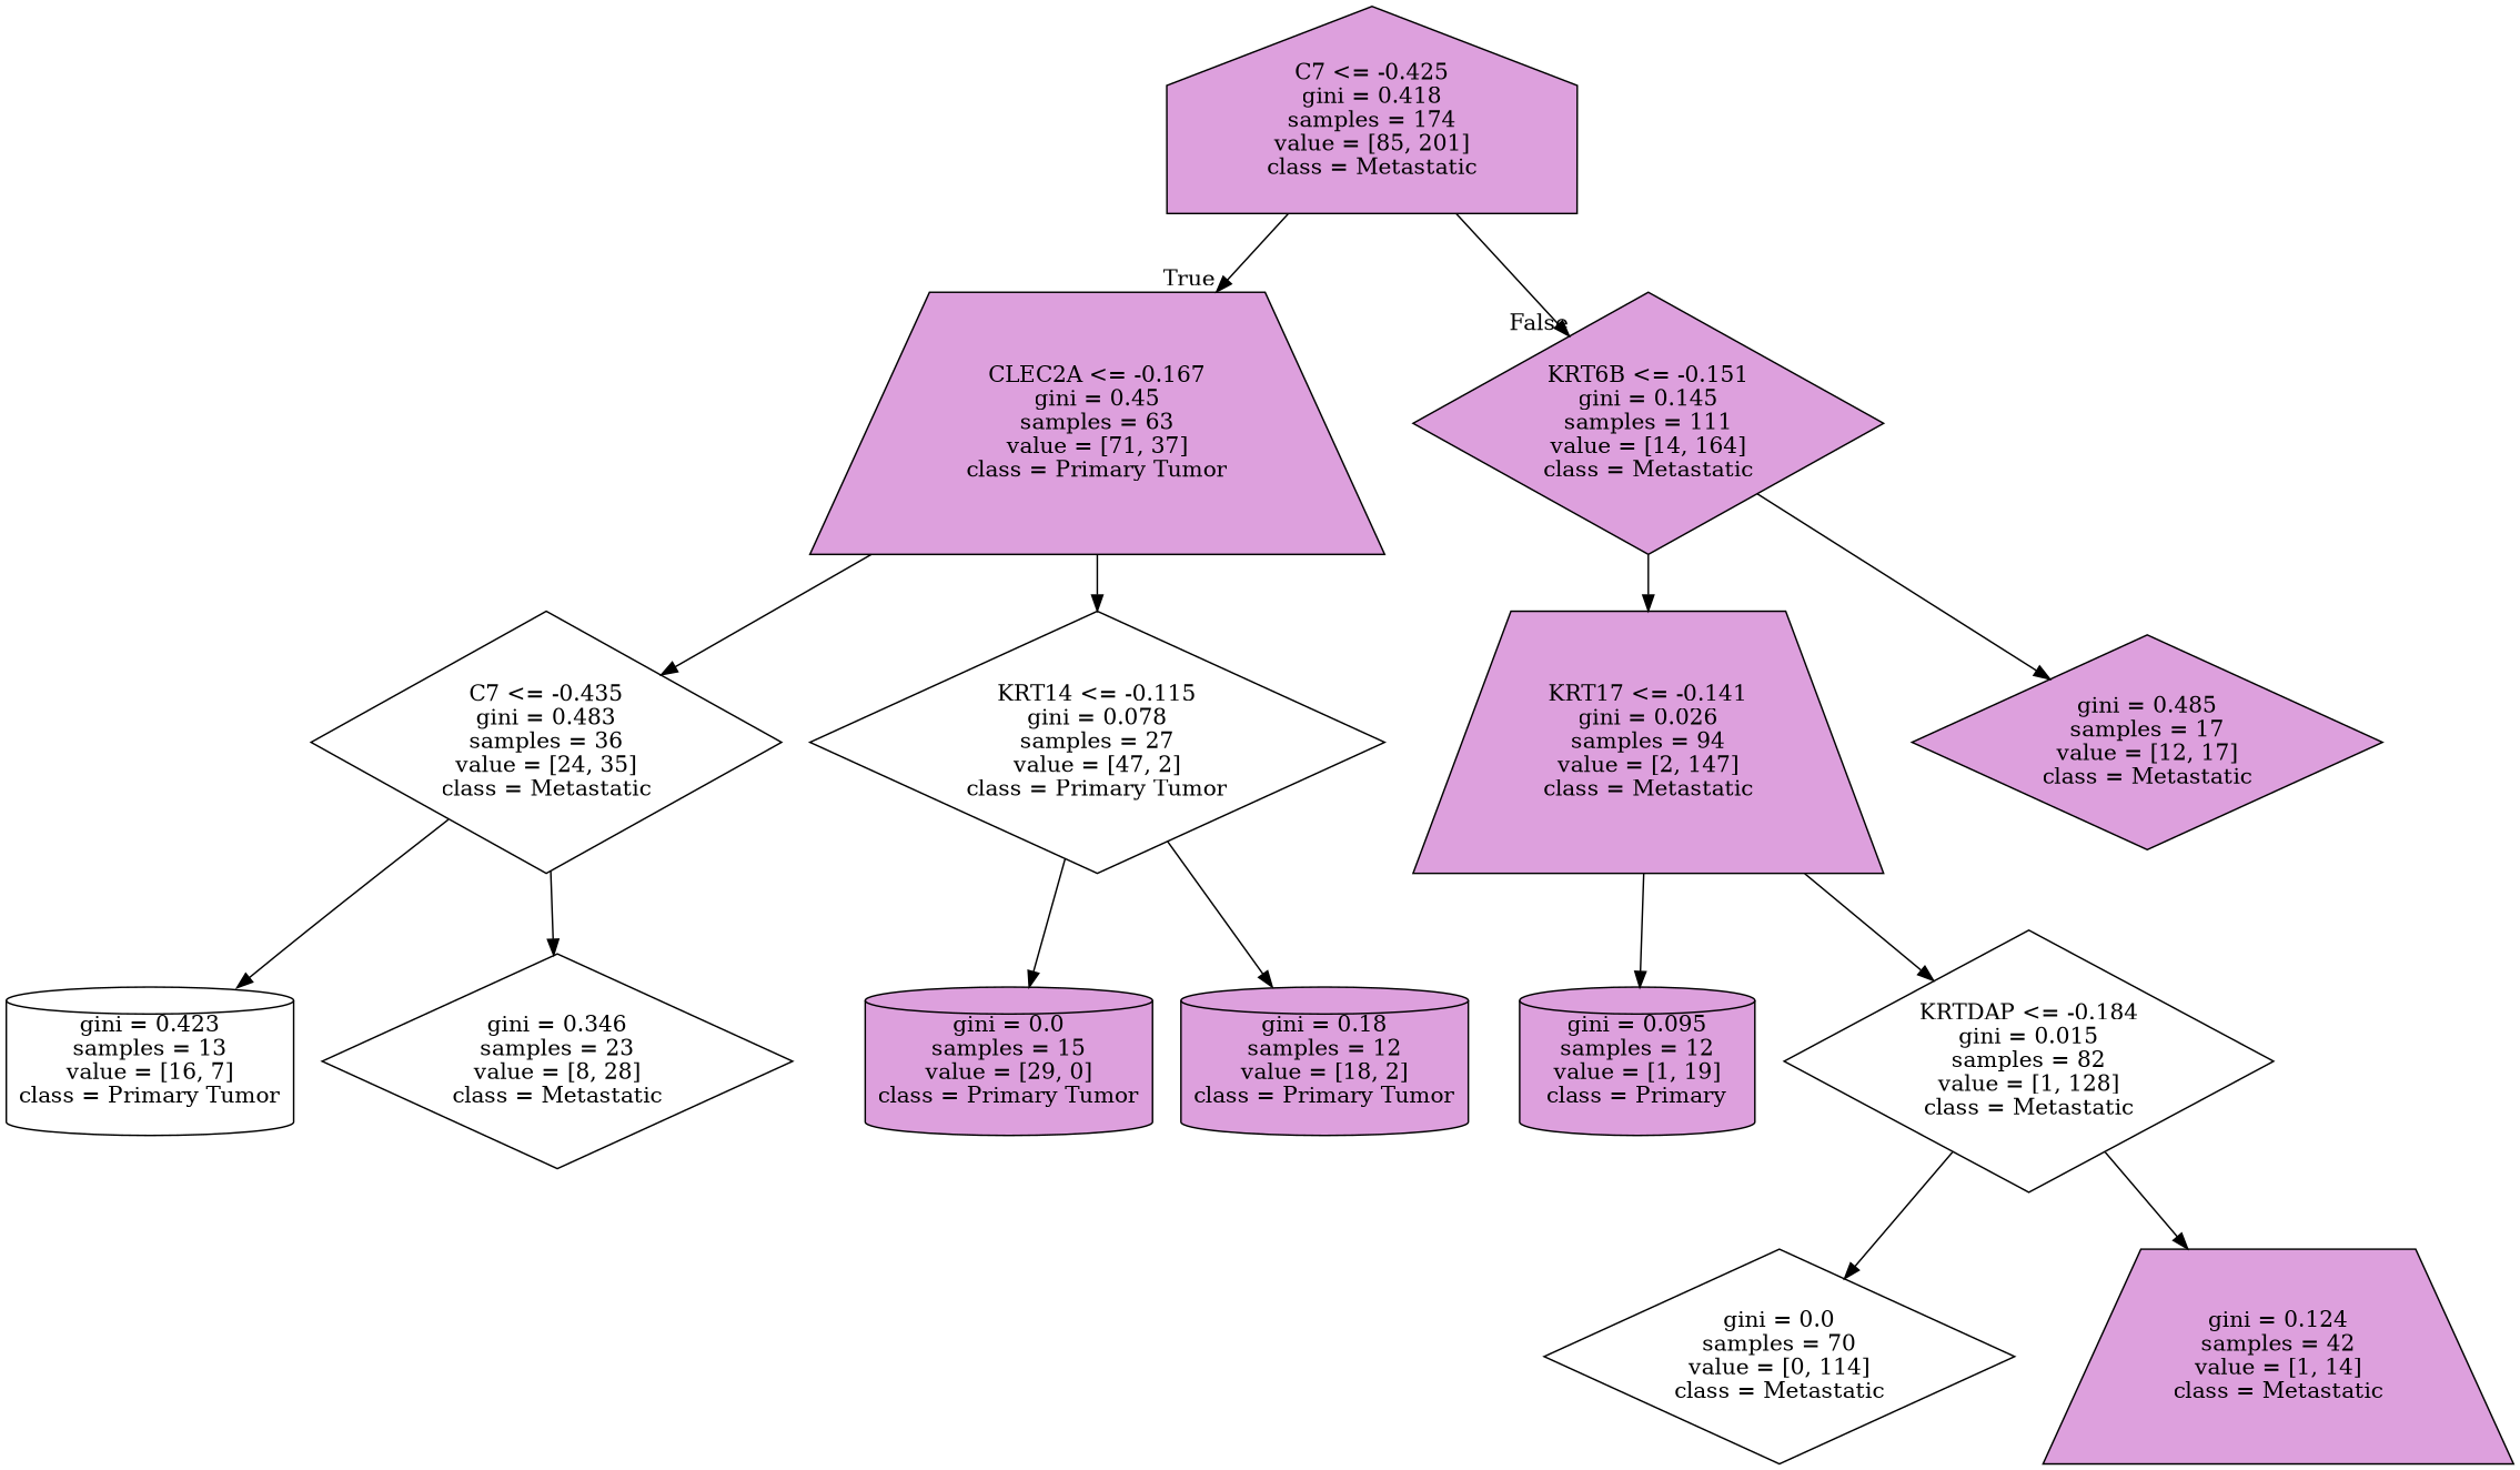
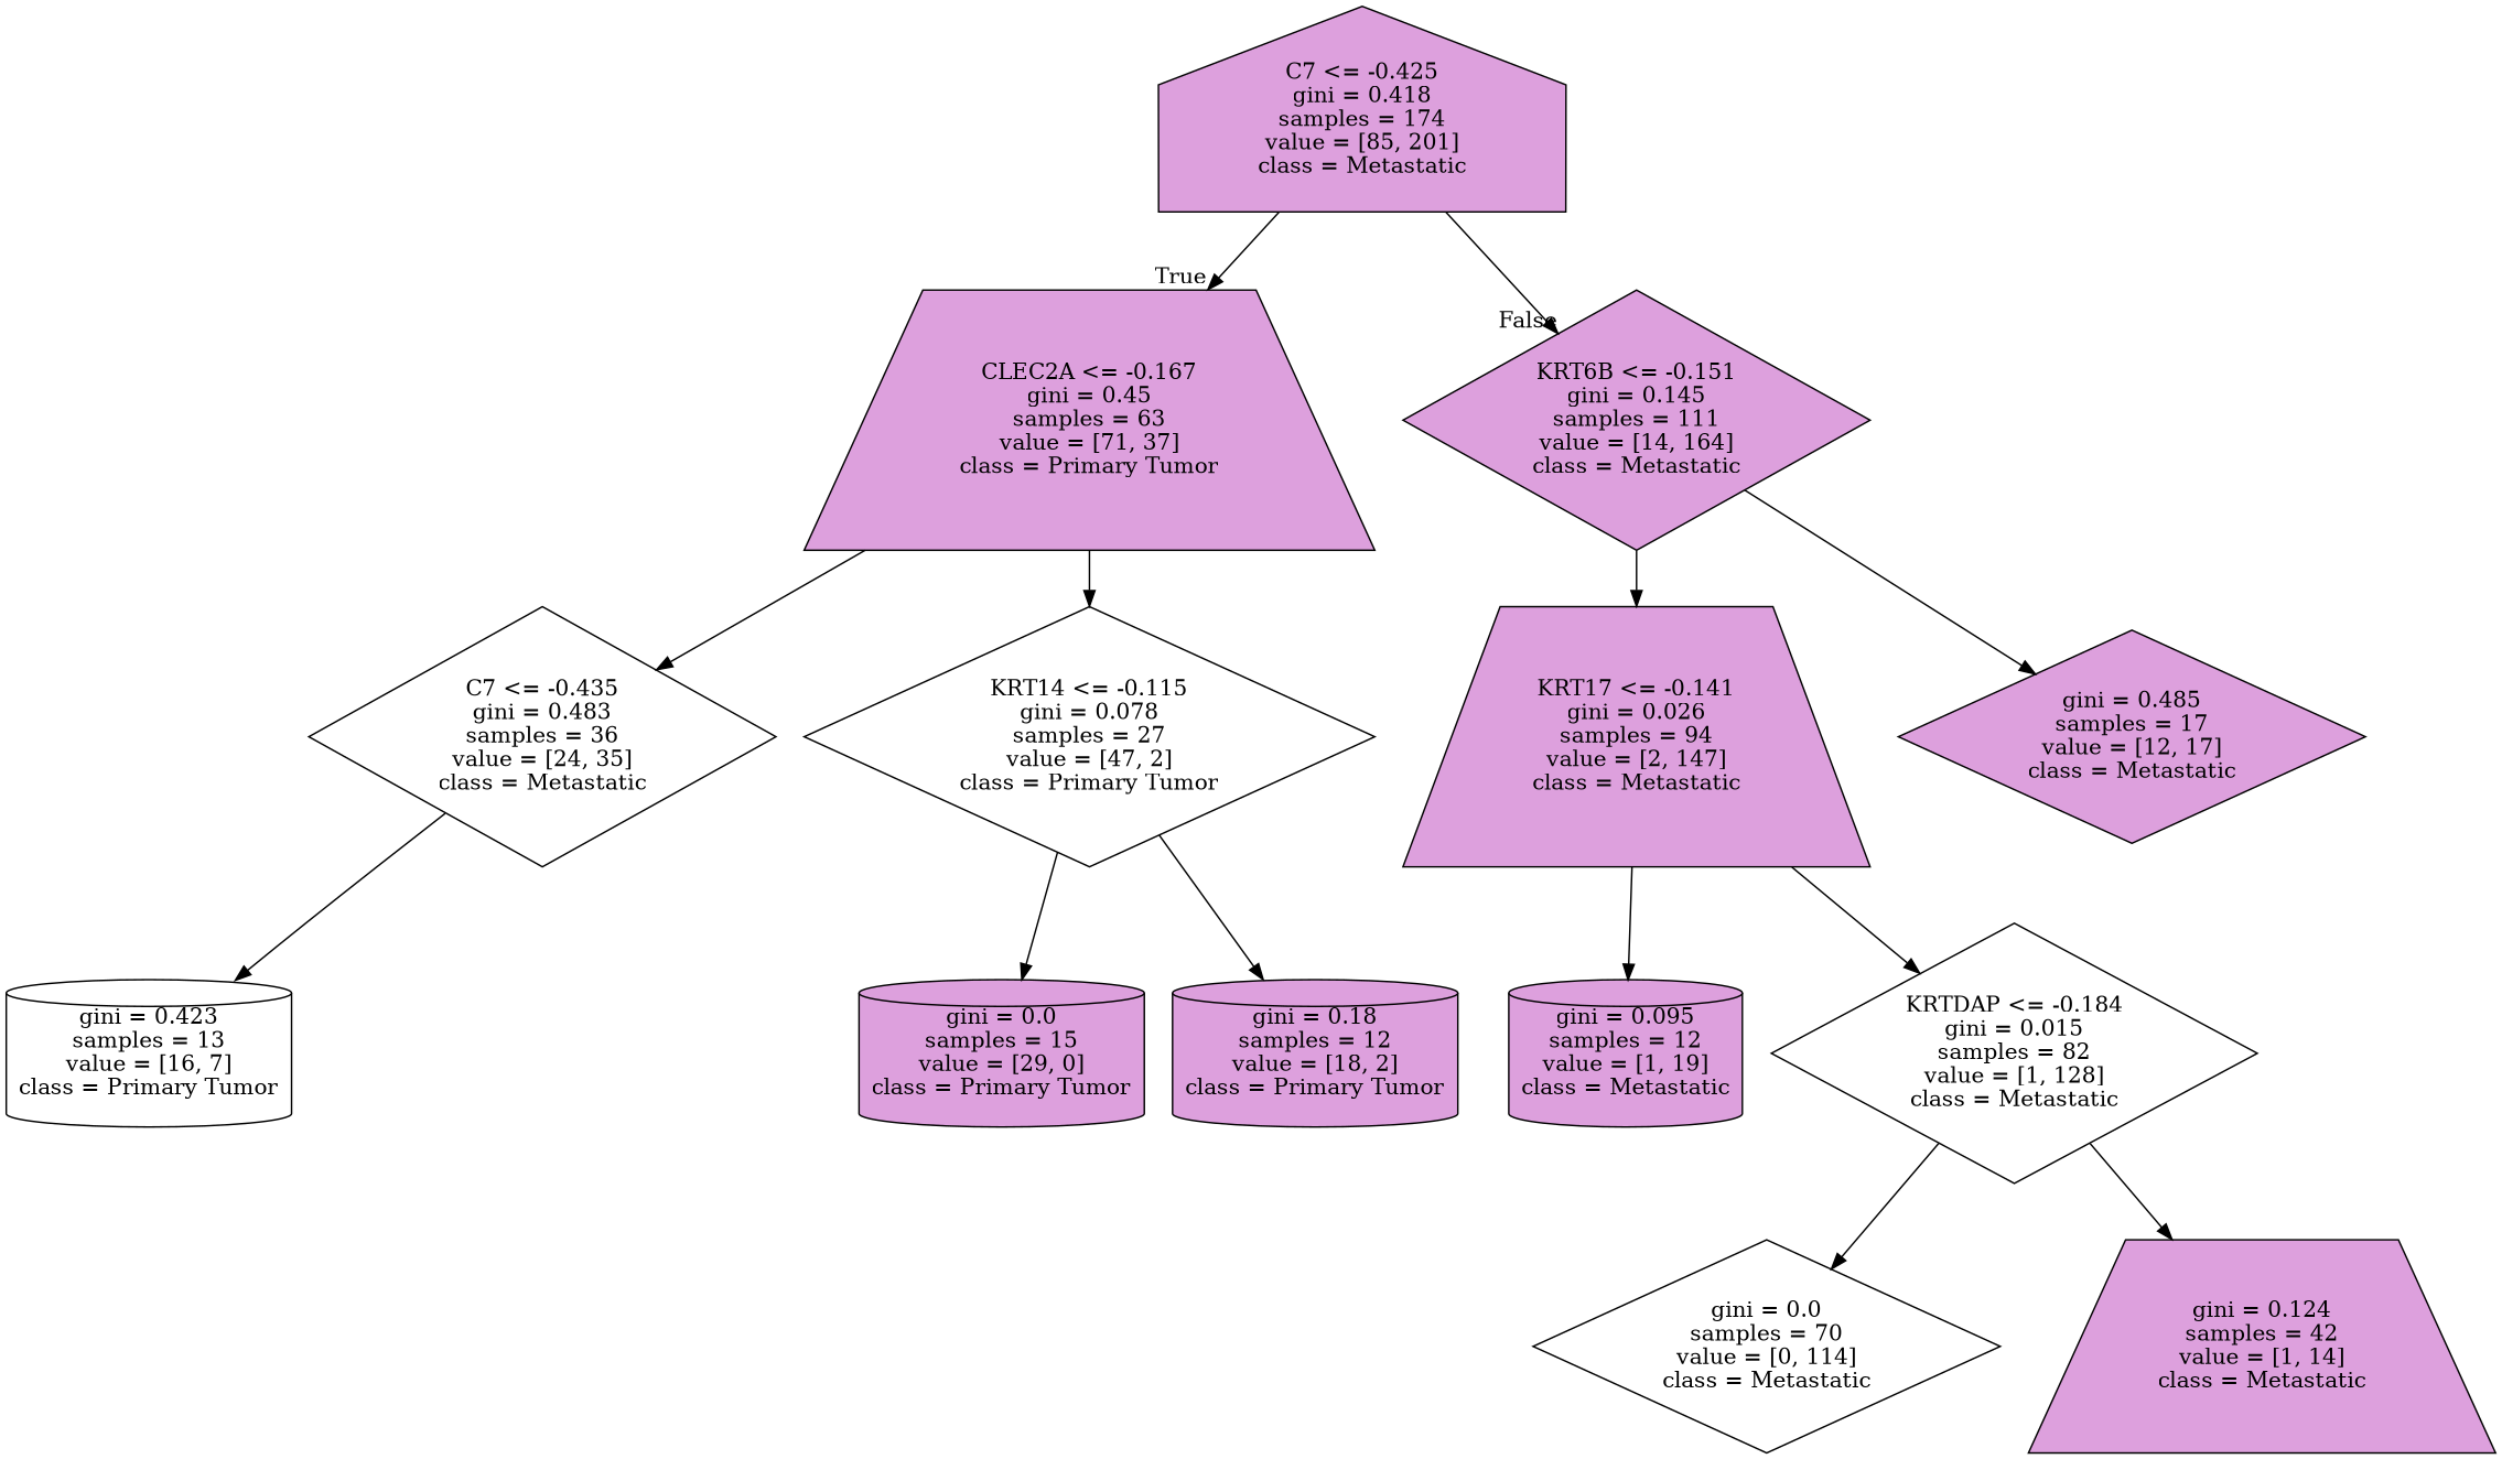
  digraph {
    node [color=black fillcolor=plum shape=diamond style=filled]
    n1 [label="C7 <= -0.425\ngini = 0.418\nsamples = 174\nvalue = [85, 201]\nclass = Metastatic" shape=house]
    n2 [label="CLEC2A <= -0.167\ngini = 0.45\nsamples = 63\nvalue = [71, 37]\nclass = Primary Tumor" shape=trapezium]
    n3 [label="KRT6B <= -0.151\ngini = 0.145\nsamples = 111\nvalue = [14, 164]\nclass = Metastatic"]
    n4 [fillcolor=white label="C7 <= -0.435\ngini = 0.483\nsamples = 36\nvalue = [24, 35]\nclass = Metastatic"]
    n5 [fillcolor=white label="KRT14 <= -0.115\ngini = 0.078\nsamples = 27\nvalue = [47, 2]\nclass = Primary Tumor"]
    n6 [label="KRT17 <= -0.141\ngini = 0.026\nsamples = 94\nvalue = [2, 147]\nclass = Metastatic" shape=trapezium]
    n7 [label="gini = 0.485\nsamples = 17\nvalue = [12, 17]\nclass = Metastatic"]
    n8 [fillcolor=white label="gini = 0.423\nsamples = 13\nvalue = [16, 7]\nclass = Primary Tumor" shape=cylinder]
-   n9 [fillcolor=white label="gini = 0.346\nsamples = 23\nvalue = [8, 28]\nclass = Metastatic"]
    n10 [label="gini = 0.0\nsamples = 15\nvalue = [29, 0]\nclass = Primary Tumor" shape=cylinder]
    n11 [label="gini = 0.18\nsamples = 12\nvalue = [18, 2]\nclass = Primary Tumor" shape=cylinder]
-   n12 [label="gini = 0.095\nsamples = 12\nvalue = [1, 19]\nclass = Primary" shape=cylinder]
+   n12 [label="gini = 0.095\nsamples = 12\nvalue = [1, 19]\nclass = Metastatic" shape=cylinder]
    n13 [fillcolor=white label="KRTDAP <= -0.184\ngini = 0.015\nsamples = 82\nvalue = [1, 128]\nclass = Metastatic"]
    n14 [fillcolor=white label="gini = 0.0\nsamples = 70\nvalue = [0, 114]\nclass = Metastatic"]
    n15 [label="gini = 0.124\nsamples = 42\nvalue = [1, 14]\nclass = Metastatic" shape=trapezium]
    n1 -> n2 [headlabel=True labelangle=45 labeldistance=2.5]
    n1 -> n3 [headlabel=False labelangle=-45 labeldistance=2.5]
    n2 -> n4
    n2 -> n5
    n3 -> n6
    n3 -> n7
    n4 -> n8
-   n4 -> n9
    n5 -> n10
    n5 -> n11
    n6 -> n12
    n6 -> n13
    n13 -> n14
    n13 -> n15
  }
